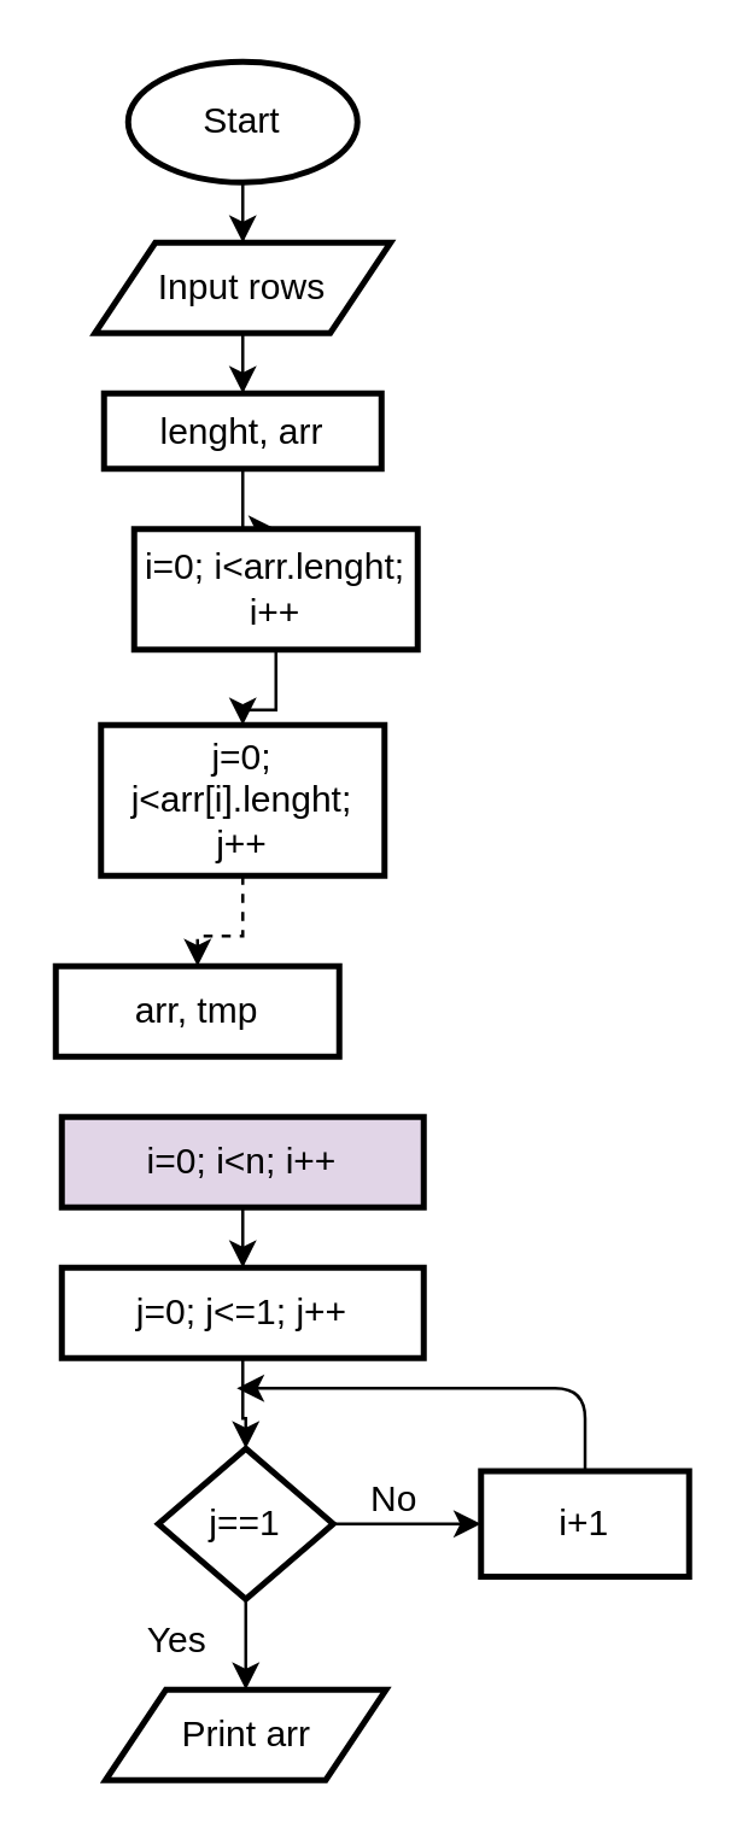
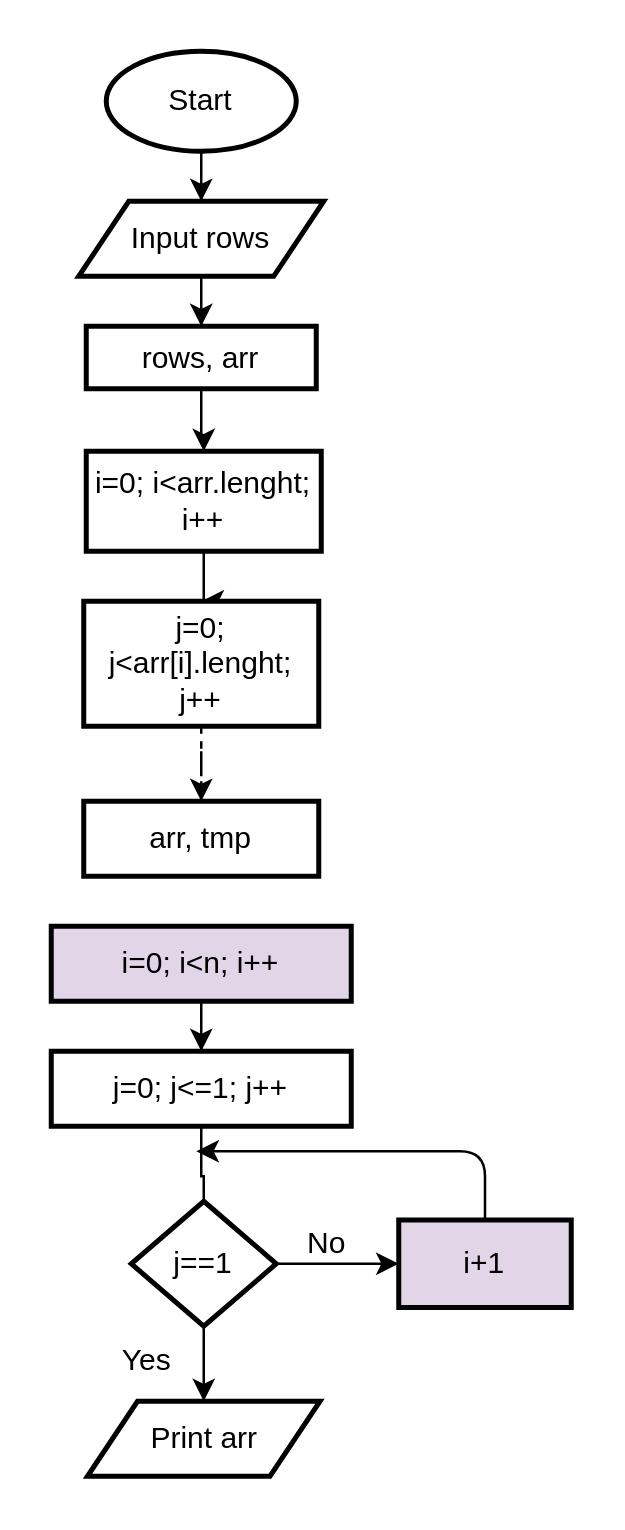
  <mxCell id="0" />
  <mxCell id="1" parent="0" />
  <mxCell id="2" value="" style="edgeStyle=orthogonalEdgeStyle;rounded=0;orthogonalLoop=1;jettySize=auto;html=1;fontStyle=0" edge="1" parent="1" source="3" target="5"><mxGeometry relative="1" as="geometry" /></mxCell>
  <mxCell id="3" value="Start" style="strokeWidth=2;html=1;shape=mxgraph.flowchart.start_1;whiteSpace=wrap;fontStyle=0" vertex="1" parent="1"><mxGeometry x="42" y="20" width="76" height="40" as="geometry" /></mxCell>
  <mxCell id="4" value="" style="edgeStyle=orthogonalEdgeStyle;rounded=0;orthogonalLoop=1;jettySize=auto;html=1;fontStyle=0" edge="1" parent="1" source="5" target="7"><mxGeometry relative="1" as="geometry" /></mxCell>
  <mxCell id="5" value="Input rows" style="shape=parallelogram;perimeter=parallelogramPerimeter;whiteSpace=wrap;html=1;fixedSize=1;strokeWidth=2;fontStyle=0" vertex="1" parent="1"><mxGeometry x="31" y="80" width="98" height="30" as="geometry" /></mxCell>
  <mxCell id="6" value="" style="edgeStyle=orthogonalEdgeStyle;rounded=0;orthogonalLoop=1;jettySize=auto;html=1;fontStyle=0" edge="1" parent="1" source="7" target="9"><mxGeometry relative="1" as="geometry" /></mxCell>
- <mxCell id="7" value="lenght, arr" style="whiteSpace=wrap;html=1;strokeWidth=2;fontStyle=0" vertex="1" parent="1"><mxGeometry x="34" y="130" width="92" height="25" as="geometry" /></mxCell>
+ <mxCell id="7" value="rows, arr" style="whiteSpace=wrap;html=1;strokeWidth=2;fontStyle=0" vertex="1" parent="1"><mxGeometry x="34" y="130" width="92" height="25" as="geometry" /></mxCell>
  <mxCell id="8" value="" style="edgeStyle=orthogonalEdgeStyle;rounded=0;orthogonalLoop=1;jettySize=auto;html=1;fontStyle=0" edge="1" parent="1" source="9" target="11"><mxGeometry relative="1" as="geometry" /></mxCell>
- <mxCell id="9" value="i=0; i&amp;lt;arr.lenght;&lt;br&gt;i++" style="whiteSpace=wrap;html=1;strokeWidth=2;fontStyle=0" vertex="1" parent="1"><mxGeometry x="44" y="175" width="94" height="40" as="geometry" /></mxCell>
+ <mxCell id="9" value="i=0; i&amp;lt;arr.lenght;&lt;br&gt;i++" style="whiteSpace=wrap;html=1;strokeWidth=2;fontStyle=0" vertex="1" parent="1"><mxGeometry x="34" y="180" width="94" height="40" as="geometry" /></mxCell>
  <mxCell id="10" value="" style="edgeStyle=orthogonalEdgeStyle;rounded=0;orthogonalLoop=1;jettySize=auto;html=1;fontStyle=0;dashed=1;" edge="1" parent="1" source="11" target="12"><mxGeometry relative="1" as="geometry" /></mxCell>
  <mxCell id="11" value="j=0; j&amp;lt;arr[i].lenght;&lt;br&gt;j++" style="whiteSpace=wrap;html=1;strokeWidth=2;fontStyle=0" vertex="1" parent="1"><mxGeometry x="33" y="240" width="94" height="50" as="geometry" /></mxCell>
- <mxCell id="12" value="arr, tmp" style="whiteSpace=wrap;html=1;strokeWidth=2;fontStyle=0" vertex="1" parent="1"><mxGeometry x="18" y="320" width="94" height="30" as="geometry" /></mxCell>
+ <mxCell id="12" value="arr, tmp" style="whiteSpace=wrap;html=1;strokeWidth=2;fontStyle=0" vertex="1" parent="1"><mxGeometry x="33" y="320" width="94" height="30" as="geometry" /></mxCell>
  <mxCell id="13" value="" style="edgeStyle=orthogonalEdgeStyle;rounded=0;orthogonalLoop=1;jettySize=auto;html=1;fontStyle=0" edge="1" parent="1" source="14" target="16"><mxGeometry relative="1" as="geometry" /></mxCell>
  <mxCell id="14" value="i=0; i&amp;lt;n; i++" style="whiteSpace=wrap;html=1;strokeWidth=2;fontStyle=0;fillColor=#e1d5e7;" vertex="1" parent="1"><mxGeometry x="20" y="370" width="120" height="30" as="geometry" /></mxCell>
- <mxCell id="15" value="" style="edgeStyle=orthogonalEdgeStyle;rounded=0;orthogonalLoop=1;jettySize=auto;html=1;fontStyle=0" edge="1" parent="1" source="16" target="19"><mxGeometry relative="1" as="geometry" /></mxCell>
+ <mxCell id="15" value="" style="edgeStyle=orthogonalEdgeStyle;rounded=0;orthogonalLoop=1;jettySize=auto;html=1;fontStyle=0;endArrow=none;" edge="1" parent="1" source="16" target="19"><mxGeometry relative="1" as="geometry" /></mxCell>
  <mxCell id="16" value="j=0; j&amp;lt;=1; j++" style="whiteSpace=wrap;html=1;strokeWidth=2;fontStyle=0" vertex="1" parent="1"><mxGeometry x="20" y="420" width="120" height="30" as="geometry" /></mxCell>
  <mxCell id="17" value="" style="edgeStyle=orthogonalEdgeStyle;rounded=0;orthogonalLoop=1;jettySize=auto;html=1;fontStyle=0" edge="1" parent="1" source="19" target="20"><mxGeometry relative="1" as="geometry" /></mxCell>
  <mxCell id="18" value="" style="edgeStyle=orthogonalEdgeStyle;rounded=0;orthogonalLoop=1;jettySize=auto;html=1;fontStyle=0" edge="1" parent="1" source="19" target="21"><mxGeometry relative="1" as="geometry" /></mxCell>
  <mxCell id="19" value="j==1" style="rhombus;whiteSpace=wrap;html=1;strokeWidth=2;fontStyle=0" vertex="1" parent="1"><mxGeometry x="52" y="480" width="58" height="50" as="geometry" /></mxCell>
- <mxCell id="20" value="i+1" style="whiteSpace=wrap;html=1;strokeWidth=2;fontStyle=0" vertex="1" parent="1"><mxGeometry x="159" y="487.5" width="69" height="35" as="geometry" /></mxCell>
+ <mxCell id="20" value="i+1" style="whiteSpace=wrap;html=1;strokeWidth=2;fontStyle=0;fillColor=#e1d5e7;" vertex="1" parent="1"><mxGeometry x="159" y="487.5" width="69" height="35" as="geometry" /></mxCell>
  <mxCell id="21" value="Print arr" style="shape=parallelogram;perimeter=parallelogramPerimeter;whiteSpace=wrap;html=1;fixedSize=1;strokeWidth=2;fontStyle=0" vertex="1" parent="1"><mxGeometry x="34.5" y="560" width="93" height="30" as="geometry" /></mxCell>
  <mxCell id="22" value="" style="edgeStyle=segmentEdgeStyle;endArrow=classic;html=1;exitX=0.5;exitY=0;exitDx=0;exitDy=0;fontStyle=0" edge="1" parent="1" source="20"><mxGeometry width="50" height="50" relative="1" as="geometry"><mxPoint x="159" y="470" as="sourcePoint" /><mxPoint x="78" y="460" as="targetPoint" /><Array as="points"><mxPoint x="194" y="460" /></Array></mxGeometry></mxCell>
  <mxCell id="23" value="&lt;font style=&quot;font-size: 12px;&quot;&gt;Yes&lt;/font&gt;" style="text;strokeColor=none;fillColor=none;html=1;fontSize=24;fontStyle=0;verticalAlign=middle;align=center;" vertex="1" parent="1"><mxGeometry x="38" y="535" width="40" height="10" as="geometry" /></mxCell>
  <mxCell id="24" value="&lt;font style=&quot;font-size: 12px;&quot;&gt;No&lt;/font&gt;" style="text;strokeColor=none;fillColor=none;html=1;fontSize=24;fontStyle=0;verticalAlign=middle;align=center;" vertex="1" parent="1"><mxGeometry x="110" y="487.5" width="40" height="10" as="geometry" /></mxCell>
